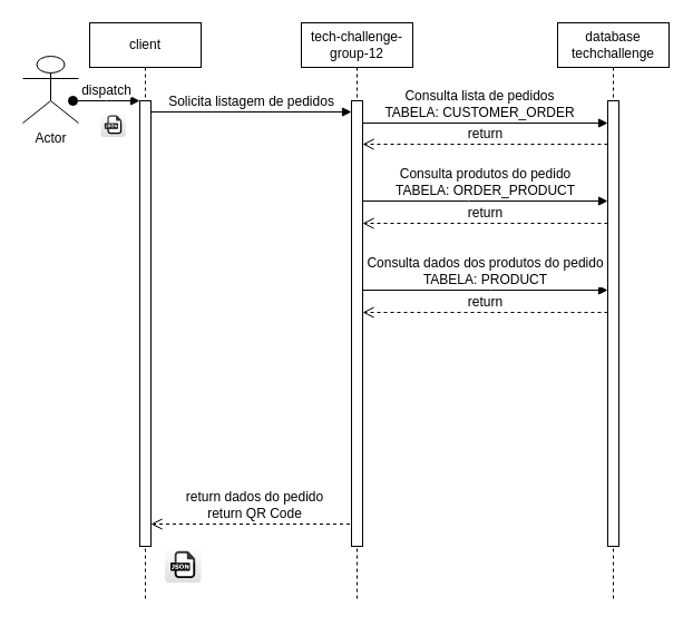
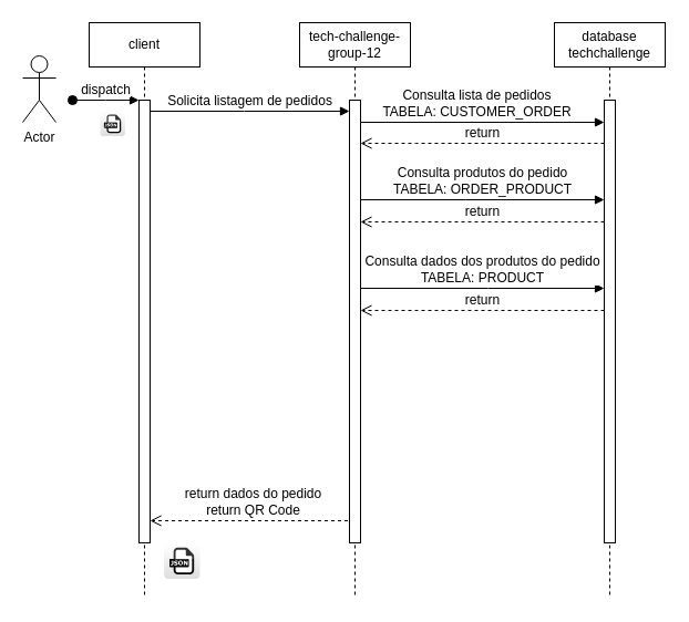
  <mxCell id="0" />
  <mxCell id="1" parent="0" />
  <mxCell id="2" value="client" style="shape=umlLifeline;perimeter=lifelinePerimeter;whiteSpace=wrap;html=1;container=0;dropTarget=0;collapsible=0;recursiveResize=0;outlineConnect=0;portConstraint=eastwest;newEdgeStyle={&quot;edgeStyle&quot;:&quot;elbowEdgeStyle&quot;,&quot;elbow&quot;:&quot;vertical&quot;,&quot;curved&quot;:0,&quot;rounded&quot;:0};fontSize=12;" vertex="1" parent="1"><mxGeometry x="80" y="20" width="100" height="520" as="geometry" /></mxCell>
  <mxCell id="3" value="" style="html=1;points=[];perimeter=orthogonalPerimeter;outlineConnect=0;targetShapes=umlLifeline;portConstraint=eastwest;newEdgeStyle={&quot;edgeStyle&quot;:&quot;elbowEdgeStyle&quot;,&quot;elbow&quot;:&quot;vertical&quot;,&quot;curved&quot;:0,&quot;rounded&quot;:0};fontSize=12;" vertex="1" parent="2"><mxGeometry x="45" y="70" width="10" height="400" as="geometry" /></mxCell>
  <mxCell id="4" value="dispatch" style="html=1;verticalAlign=bottom;startArrow=oval;endArrow=block;startSize=8;edgeStyle=elbowEdgeStyle;elbow=vertical;curved=0;rounded=0;fontSize=12;" edge="1" parent="2" target="3"><mxGeometry relative="1" as="geometry"><mxPoint x="-15" y="70" as="sourcePoint" /></mxGeometry></mxCell>
  <mxCell id="5" value="Solicita listagem de pedidos" style="html=1;verticalAlign=bottom;endArrow=block;edgeStyle=elbowEdgeStyle;elbow=vertical;curved=0;rounded=0;fontSize=12;" edge="1" parent="1" source="3" target="8"><mxGeometry relative="1" as="geometry"><mxPoint x="235" y="110" as="sourcePoint" /><Array as="points"><mxPoint x="220" y="100" /></Array><mxPoint x="305" y="100" as="targetPoint" /></mxGeometry></mxCell>
  <mxCell id="6" value="return dados do pedido&lt;br style=&quot;font-size: 12px;&quot;&gt;return QR Code" style="html=1;verticalAlign=bottom;endArrow=open;dashed=1;endSize=8;edgeStyle=elbowEdgeStyle;elbow=vertical;curved=0;rounded=0;fontSize=12;" edge="1" parent="1"><mxGeometry relative="1" as="geometry"><mxPoint x="135" y="470" as="targetPoint" /><Array as="points"><mxPoint x="230" y="470" /></Array><mxPoint x="319.5" y="470" as="sourcePoint" /></mxGeometry></mxCell>
  <mxCell id="7" value="tech-challenge-group-12" style="shape=umlLifeline;perimeter=lifelinePerimeter;whiteSpace=wrap;html=1;container=0;dropTarget=0;collapsible=0;recursiveResize=0;outlineConnect=0;portConstraint=eastwest;newEdgeStyle={&quot;edgeStyle&quot;:&quot;elbowEdgeStyle&quot;,&quot;elbow&quot;:&quot;vertical&quot;,&quot;curved&quot;:0,&quot;rounded&quot;:0};fontSize=12;" vertex="1" parent="1"><mxGeometry x="270" y="20" width="100" height="520" as="geometry" /></mxCell>
  <mxCell id="8" value="" style="html=1;points=[];perimeter=orthogonalPerimeter;outlineConnect=0;targetShapes=umlLifeline;portConstraint=eastwest;newEdgeStyle={&quot;edgeStyle&quot;:&quot;elbowEdgeStyle&quot;,&quot;elbow&quot;:&quot;vertical&quot;,&quot;curved&quot;:0,&quot;rounded&quot;:0};fontSize=12;" vertex="1" parent="7"><mxGeometry x="45" y="70" width="10" height="400" as="geometry" /></mxCell>
  <mxCell id="9" value="database&lt;br style=&quot;font-size: 12px;&quot;&gt;techchallenge" style="shape=umlLifeline;perimeter=lifelinePerimeter;whiteSpace=wrap;html=1;container=0;dropTarget=0;collapsible=0;recursiveResize=0;outlineConnect=0;portConstraint=eastwest;newEdgeStyle={&quot;edgeStyle&quot;:&quot;elbowEdgeStyle&quot;,&quot;elbow&quot;:&quot;vertical&quot;,&quot;curved&quot;:0,&quot;rounded&quot;:0};fontSize=12;" vertex="1" parent="1"><mxGeometry x="500" y="20" width="100" height="520" as="geometry" /></mxCell>
  <mxCell id="10" value="" style="html=1;points=[];perimeter=orthogonalPerimeter;outlineConnect=0;targetShapes=umlLifeline;portConstraint=eastwest;newEdgeStyle={&quot;edgeStyle&quot;:&quot;elbowEdgeStyle&quot;,&quot;elbow&quot;:&quot;vertical&quot;,&quot;curved&quot;:0,&quot;rounded&quot;:0};fontSize=12;" vertex="1" parent="9"><mxGeometry x="45" y="70" width="10" height="400" as="geometry" /></mxCell>
  <mxCell id="11" value="Consulta dados dos produtos do pedido&lt;div style=&quot;font-size: 12px;&quot;&gt;TABELA:&amp;nbsp;PRODUCT&lt;/div&gt;" style="html=1;verticalAlign=bottom;endArrow=block;edgeStyle=elbowEdgeStyle;elbow=vertical;curved=0;rounded=0;fontSize=12;" edge="1" parent="1"><mxGeometry relative="1" as="geometry"><mxPoint x="325" y="260" as="sourcePoint" /><Array as="points"><mxPoint x="440" y="260" /></Array><mxPoint x="545" y="260" as="targetPoint" /></mxGeometry></mxCell>
  <mxCell id="12" value="return" style="html=1;verticalAlign=bottom;endArrow=open;dashed=1;endSize=8;edgeStyle=elbowEdgeStyle;elbow=vertical;curved=0;rounded=0;fontSize=12;" edge="1" parent="1"><mxGeometry relative="1" as="geometry"><mxPoint x="325" y="280" as="targetPoint" /><Array as="points"><mxPoint x="420" y="280" /></Array><mxPoint x="545" y="280" as="sourcePoint" /></mxGeometry></mxCell>
  <mxCell id="13" value="Consulta lista de pedidos&lt;div style=&quot;font-size: 12px;&quot;&gt;TABELA:&amp;nbsp;CUSTOMER_ORDER&lt;/div&gt;" style="html=1;verticalAlign=bottom;endArrow=block;edgeStyle=elbowEdgeStyle;elbow=vertical;curved=0;rounded=0;fontSize=12;" edge="1" parent="1"><mxGeometry relative="1" as="geometry"><mxPoint x="325" y="100" as="sourcePoint" /><Array as="points"><mxPoint x="320" y="110" /></Array><mxPoint x="545" y="110" as="targetPoint" /></mxGeometry></mxCell>
  <mxCell id="14" value="return" style="html=1;verticalAlign=bottom;endArrow=open;dashed=1;endSize=8;edgeStyle=elbowEdgeStyle;elbow=vertical;curved=0;rounded=0;fontSize=12;" edge="1" parent="1"><mxGeometry relative="1" as="geometry"><mxPoint x="325" y="129" as="targetPoint" /><Array as="points"><mxPoint x="375" y="129" /></Array><mxPoint x="545" y="129" as="sourcePoint" /></mxGeometry></mxCell>
  <mxCell id="15" value="Consulta produtos do pedido&lt;div style=&quot;font-size: 12px;&quot;&gt;TABELA:&amp;nbsp;ORDER_PRODUCT&lt;/div&gt;" style="html=1;verticalAlign=bottom;endArrow=block;edgeStyle=elbowEdgeStyle;elbow=vertical;curved=0;rounded=0;fontSize=12;" edge="1" parent="1" target="10" source="8"><mxGeometry relative="1" as="geometry"><mxPoint x="325" y="170" as="sourcePoint" /><Array as="points"><mxPoint x="420" y="180" /></Array><mxPoint x="545" y="180" as="targetPoint" /></mxGeometry></mxCell>
  <mxCell id="16" value="return" style="html=1;verticalAlign=bottom;endArrow=open;dashed=1;endSize=8;edgeStyle=elbowEdgeStyle;elbow=vertical;curved=0;rounded=0;fontSize=12;" edge="1" parent="1" source="10" target="8"><mxGeometry relative="1" as="geometry"><mxPoint x="325" y="200" as="targetPoint" /><Array as="points"><mxPoint x="380" y="200" /></Array><mxPoint x="545" y="200" as="sourcePoint" /></mxGeometry></mxCell>
  <mxCell id="17" value="" style="dashed=0;outlineConnect=0;html=1;align=center;labelPosition=center;verticalLabelPosition=bottom;verticalAlign=top;shape=mxgraph.webicons.json;gradientColor=#DFDEDE;fontSize=12;" vertex="1" parent="1"><mxGeometry x="90" y="100" width="22.4" height="22.4" as="geometry" /></mxCell>
  <mxCell id="18" value="" style="dashed=0;outlineConnect=0;html=1;align=center;labelPosition=center;verticalLabelPosition=bottom;verticalAlign=top;shape=mxgraph.webicons.json;gradientColor=#DFDEDE;fontSize=12;" vertex="1" parent="1"><mxGeometry x="147.6" y="490" width="32.4" height="32.4" as="geometry" /></mxCell>
- <mxCell id="19" value="Actor" style="shape=umlActor;verticalLabelPosition=bottom;verticalAlign=top;html=1;outlineConnect=0;fontSize=12;" vertex="1" parent="1"><mxGeometry x="20" y="50" width="50" height="60" as="geometry" /></mxCell>
+ <mxCell id="19" value="Actor" style="shape=umlActor;verticalLabelPosition=bottom;verticalAlign=top;html=1;outlineConnect=0;fontSize=12;" vertex="1" parent="1"><mxGeometry x="20" y="50" width="30" height="60" as="geometry" /></mxCell>
